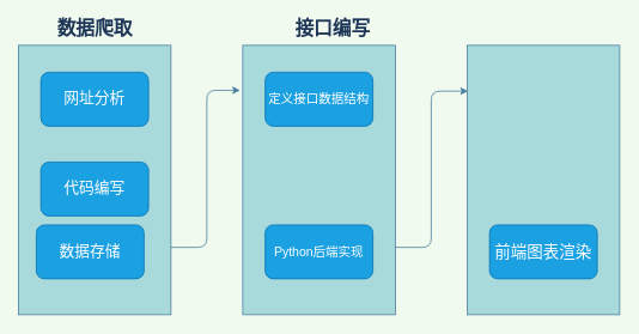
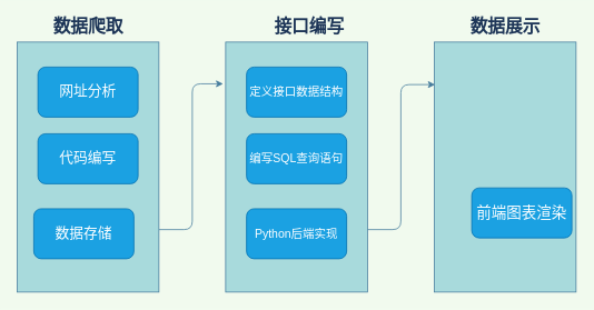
  <mxCell id="0" />
  <mxCell id="1" parent="0" />
  <mxCell id="2" style="edgeStyle=orthogonalEdgeStyle;curved=0;rounded=1;sketch=0;orthogonalLoop=1;jettySize=auto;html=1;exitX=1;exitY=0.75;exitDx=0;exitDy=0;entryX=-0.018;entryY=0.167;entryDx=0;entryDy=0;entryPerimeter=0;strokeColor=#457B9D;fillColor=#A8DADC;fontSize=14;fontColor=#1D3557;" edge="1" parent="1" source="3" target="9"><mxGeometry relative="1" as="geometry" /></mxCell>
  <mxCell id="3" value="" style="rounded=0;whiteSpace=wrap;html=1;sketch=0;strokeColor=#457B9D;fillColor=#A8DADC;fontColor=#1D3557;" vertex="1" parent="1"><mxGeometry x="20" y="50" width="170" height="300" as="geometry" /></mxCell>
  <mxCell id="4" value="网址分析" style="rounded=1;whiteSpace=wrap;html=1;sketch=0;fillColor=#1ba1e2;strokeColor=#006EAF;fontColor=#ffffff;fontSize=17;" vertex="1" parent="1"><mxGeometry x="45" y="80" width="120" height="60" as="geometry" /></mxCell>
- <mxCell id="5" value="代码编写" style="rounded=1;whiteSpace=wrap;html=1;sketch=0;strokeColor=#006EAF;fillColor=#1ba1e2;fontColor=#ffffff;fontSize=17;" vertex="1" parent="1"><mxGeometry x="45" y="180" width="120" height="60" as="geometry" /></mxCell>
+ <mxCell id="5" value="代码编写" style="rounded=1;whiteSpace=wrap;html=1;sketch=0;strokeColor=#006EAF;fillColor=#1ba1e2;fontColor=#ffffff;fontSize=17;" vertex="1" parent="1"><mxGeometry x="45" y="160" width="120" height="60" as="geometry" /></mxCell>
  <mxCell id="6" value="数据存储" style="rounded=1;whiteSpace=wrap;html=1;sketch=0;strokeColor=#006EAF;fillColor=#1ba1e2;fontColor=#ffffff;fontSize=17;" vertex="1" parent="1"><mxGeometry x="40" y="250" width="120" height="60" as="geometry" /></mxCell>
  <mxCell id="7" value="数据爬取" style="text;html=1;strokeColor=none;fillColor=none;align=center;verticalAlign=middle;whiteSpace=wrap;rounded=0;sketch=0;fontColor=#1D3557;fontSize=21;fontStyle=1" vertex="1" parent="1"><mxGeometry x="52.5" y="20" width="105" height="20" as="geometry" /></mxCell>
  <mxCell id="8" style="edgeStyle=orthogonalEdgeStyle;curved=0;rounded=1;sketch=0;orthogonalLoop=1;jettySize=auto;html=1;exitX=1;exitY=0.75;exitDx=0;exitDy=0;entryX=0.006;entryY=0.17;entryDx=0;entryDy=0;entryPerimeter=0;strokeColor=#457B9D;fillColor=#A8DADC;fontSize=14;fontColor=#1D3557;" edge="1" parent="1" source="9" target="14"><mxGeometry relative="1" as="geometry" /></mxCell>
  <mxCell id="9" value="" style="rounded=0;whiteSpace=wrap;html=1;sketch=0;strokeColor=#457B9D;fillColor=#A8DADC;fontColor=#1D3557;" vertex="1" parent="1"><mxGeometry x="270" y="50" width="170" height="300" as="geometry" /></mxCell>
  <mxCell id="10" value="定义接口数据结构" style="rounded=1;whiteSpace=wrap;html=1;sketch=0;fillColor=#1ba1e2;strokeColor=#006EAF;fontColor=#ffffff;fontSize=14;" vertex="1" parent="1"><mxGeometry x="295" y="80" width="120" height="60" as="geometry" /></mxCell>
+ <mxCell id="11" value="编写SQL查询语句" style="rounded=1;whiteSpace=wrap;html=1;sketch=0;strokeColor=#006EAF;fillColor=#1ba1e2;fontColor=#ffffff;fontSize=14;" vertex="1" parent="1"><mxGeometry x="295" y="160" width="120" height="60" as="geometry" /></mxCell>
  <mxCell id="12" value="Python后端实现" style="rounded=1;whiteSpace=wrap;html=1;sketch=0;strokeColor=#006EAF;fillColor=#1ba1e2;fontColor=#ffffff;fontSize=14;" vertex="1" parent="1"><mxGeometry x="295" y="250" width="120" height="60" as="geometry" /></mxCell>
  <mxCell id="13" value="接口编写" style="text;html=1;strokeColor=none;fillColor=none;align=center;verticalAlign=middle;whiteSpace=wrap;rounded=0;sketch=0;fontColor=#1D3557;fontSize=21;fontStyle=1" vertex="1" parent="1"><mxGeometry x="317.5" y="20" width="105" height="20" as="geometry" /></mxCell>
  <mxCell id="14" value="" style="rounded=0;whiteSpace=wrap;html=1;sketch=0;strokeColor=#457B9D;fillColor=#A8DADC;fontColor=#1D3557;" vertex="1" parent="1"><mxGeometry x="520" y="50" width="170" height="300" as="geometry" /></mxCell>
- <mxCell id="15" value="前端图表渲染" style="rounded=1;whiteSpace=wrap;html=1;sketch=0;strokeColor=#006EAF;fillColor=#1ba1e2;fontColor=#ffffff;fontSize=18;" vertex="1" parent="1"><mxGeometry x="545" y="250" width="120" height="60" as="geometry" /></mxCell>
+ <mxCell id="15" value="前端图表渲染" style="rounded=1;whiteSpace=wrap;html=1;sketch=0;strokeColor=#006EAF;fillColor=#1ba1e2;fontColor=#ffffff;fontSize=18;" vertex="1" parent="1"><mxGeometry x="565" y="225" width="120" height="60" as="geometry" /></mxCell>
+ <mxCell id="16" value="数据展示" style="text;html=1;strokeColor=none;fillColor=none;align=center;verticalAlign=middle;whiteSpace=wrap;rounded=0;sketch=0;fontColor=#1D3557;fontSize=21;fontStyle=1" vertex="1" parent="1"><mxGeometry x="552.5" y="20" width="105" height="20" as="geometry" /></mxCell>
